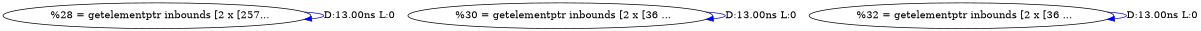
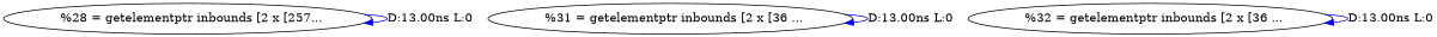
  digraph {
    edge [color=blue]
    n1 [label="  %28 = getelementptr inbounds [2 x [257..."]
-   n2 [label="  %30 = getelementptr inbounds [2 x [36 ..."]
+   n3 [label="  %31 = getelementptr inbounds [2 x [36 ..."]
    n4 [label="  %32 = getelementptr inbounds [2 x [36 ..."]
    n1 -> n1 [label="D:13.00ns L:0"]
-   n2 -> n2 [label="D:13.00ns L:0"]
+   n3 -> n3 [label="D:13.00ns L:0"]
    n4 -> n4 [label="D:13.00ns L:0"]
  }
